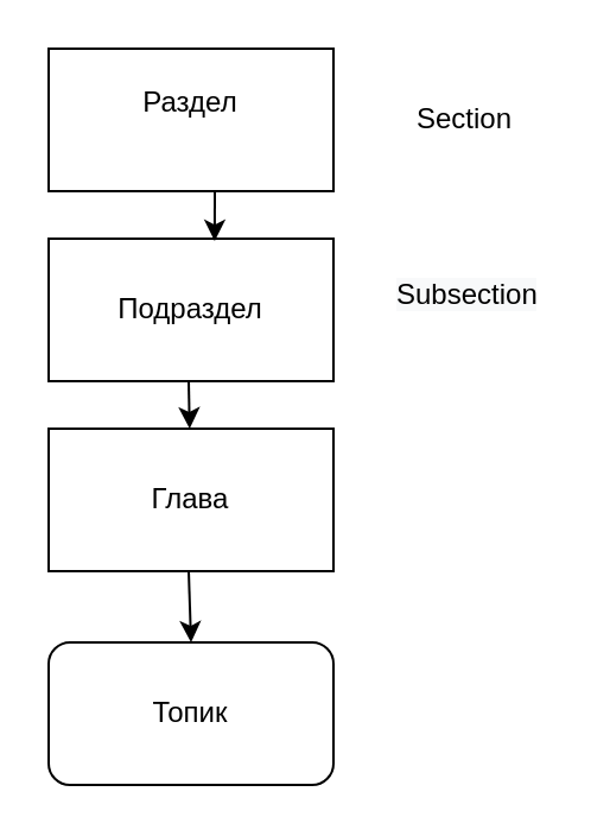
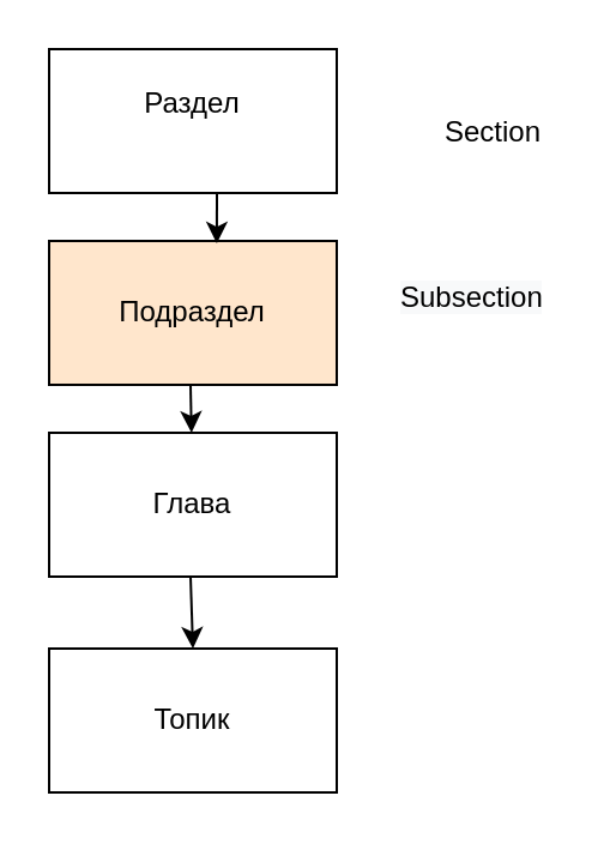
  <mxCell id="0" />
  <mxCell id="1" parent="0" />
  <mxCell id="2" value="Раздел&lt;br&gt;&lt;span style=&quot;color: rgba(0 , 0 , 0 , 0) ; font-family: monospace ; font-size: 0px&quot;&gt;%3CmxGraphModel%3E%3Croot%3E%3CmxCell%20id%3D%220%22%2F%3E%3CmxCell%20id%3D%221%22%20parent%3D%220%22%2F%3E%3CmxCell%20id%3D%222%22%20value%3D%22%22%20style%3D%22rounded%3D0%3BwhiteSpace%3Dwrap%3Bhtml%3D1%3B%22%20vertex%3D%221%22%20parent%3D%221%22%3E%3CmxGeometry%20x%3D%22330%22%20y%3D%2280%22%20width%3D%22120%22%20height%3D%2260%22%20as%3D%22geometry%22%2F%3E%3C%2FmxCell%3E%3C%2Froot%3E%3C%2FmxGraphModel%3E&lt;/span&gt;" style="rounded=0;whiteSpace=wrap;html=1;" vertex="1" parent="1"><mxGeometry x="20" y="20" width="120" height="60" as="geometry" /></mxCell>
- <mxCell id="3" value="Подраздел&lt;br&gt;" style="rounded=0;whiteSpace=wrap;html=1;" vertex="1" parent="1"><mxGeometry x="20" y="100" width="120" height="60" as="geometry" /></mxCell>
+ <mxCell id="3" value="Подраздел&lt;br&gt;" style="rounded=0;whiteSpace=wrap;html=1;fillColor=#ffe6cc;" vertex="1" parent="1"><mxGeometry x="20" y="100" width="120" height="60" as="geometry" /></mxCell>
  <mxCell id="4" value="Глава&lt;br&gt;" style="rounded=0;whiteSpace=wrap;html=1;" vertex="1" parent="1"><mxGeometry x="20" y="180" width="120" height="60" as="geometry" /></mxCell>
- <mxCell id="5" value="Топик" style="whiteSpace=wrap;html=1;rounded=1;" vertex="1" parent="1"><mxGeometry x="20" y="270" width="120" height="60" as="geometry" /></mxCell>
+ <mxCell id="5" value="Топик" style="rounded=0;whiteSpace=wrap;html=1;" vertex="1" parent="1"><mxGeometry x="20" y="270" width="120" height="60" as="geometry" /></mxCell>
  <mxCell id="6" value="" style="endArrow=classic;html=1;rounded=0;entryX=0.583;entryY=0.017;entryDx=0;entryDy=0;entryPerimeter=0;" edge="1" parent="1" target="3"><mxGeometry width="50" height="50" relative="1" as="geometry"><mxPoint x="90" y="80" as="sourcePoint" /><mxPoint x="140" y="30" as="targetPoint" /></mxGeometry></mxCell>
  <mxCell id="7" value="" style="endArrow=classic;html=1;rounded=0;entryX=0.5;entryY=0;entryDx=0;entryDy=0;" edge="1" parent="1" target="5"><mxGeometry width="50" height="50" relative="1" as="geometry"><mxPoint x="79" y="240" as="sourcePoint" /><mxPoint x="129" y="190" as="targetPoint" /></mxGeometry></mxCell>
  <mxCell id="8" value="" style="endArrow=classic;html=1;rounded=0;" edge="1" parent="1" target="4"><mxGeometry width="50" height="50" relative="1" as="geometry"><mxPoint x="79" y="160" as="sourcePoint" /><mxPoint x="129" y="110" as="targetPoint" /></mxGeometry></mxCell>
- <mxCell id="9" value="Section" style="text;html=1;align=center;verticalAlign=middle;resizable=0;points=[];autosize=1;strokeColor=none;fillColor=none;" vertex="1" parent="1"><mxGeometry x="165" y="40" width="60" height="20" as="geometry" /></mxCell>
+ <mxCell id="9" value="Section" style="text;html=1;align=center;verticalAlign=middle;resizable=0;points=[];autosize=1;strokeColor=none;fillColor=none;" vertex="1" parent="1"><mxGeometry x="175" y="45" width="60" height="20" as="geometry" /></mxCell>
  <mxCell id="10" value="&lt;span style=&quot;color: rgb(0 , 0 , 0) ; font-family: &amp;#34;helvetica&amp;#34; ; font-size: 12px ; font-style: normal ; font-weight: 400 ; letter-spacing: normal ; text-align: center ; text-indent: 0px ; text-transform: none ; word-spacing: 0px ; background-color: rgb(248 , 249 , 250) ; display: inline ; float: none&quot;&gt;Subsection&lt;/span&gt;" style="text;whiteSpace=wrap;html=1;" vertex="1" parent="1"><mxGeometry x="165" y="110" width="70" height="30" as="geometry" /></mxCell>
